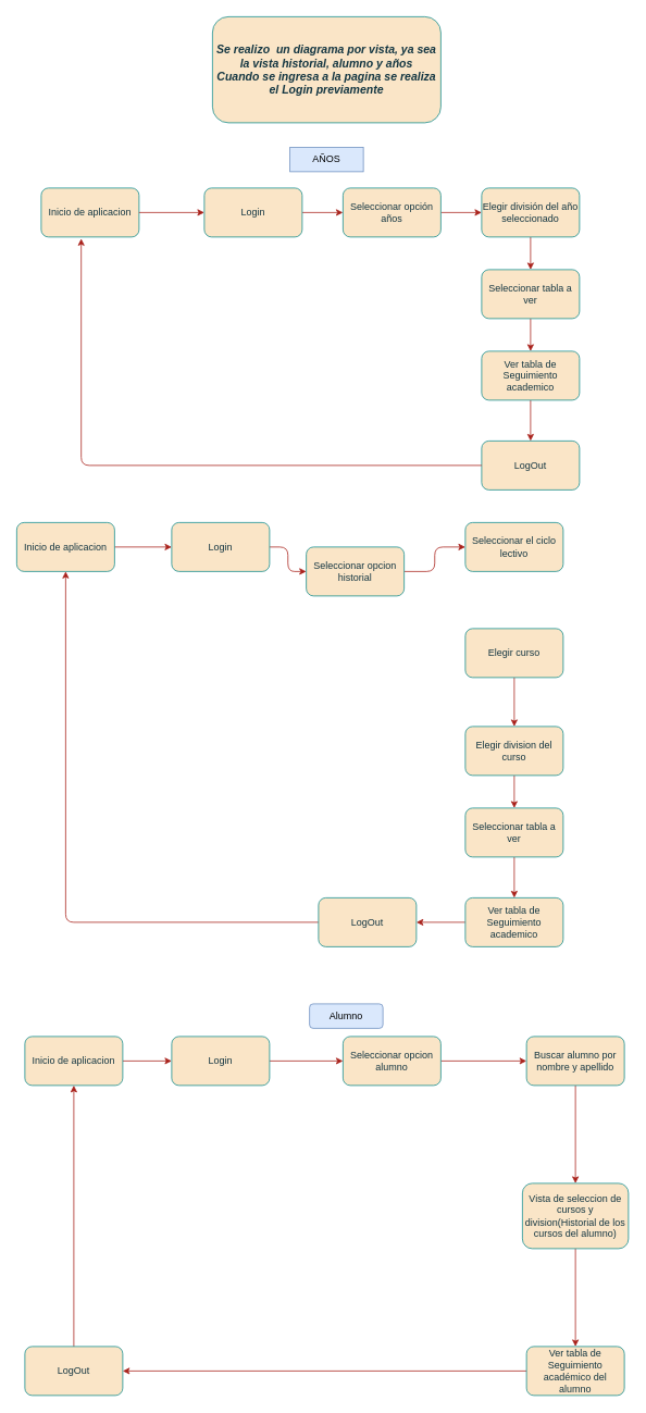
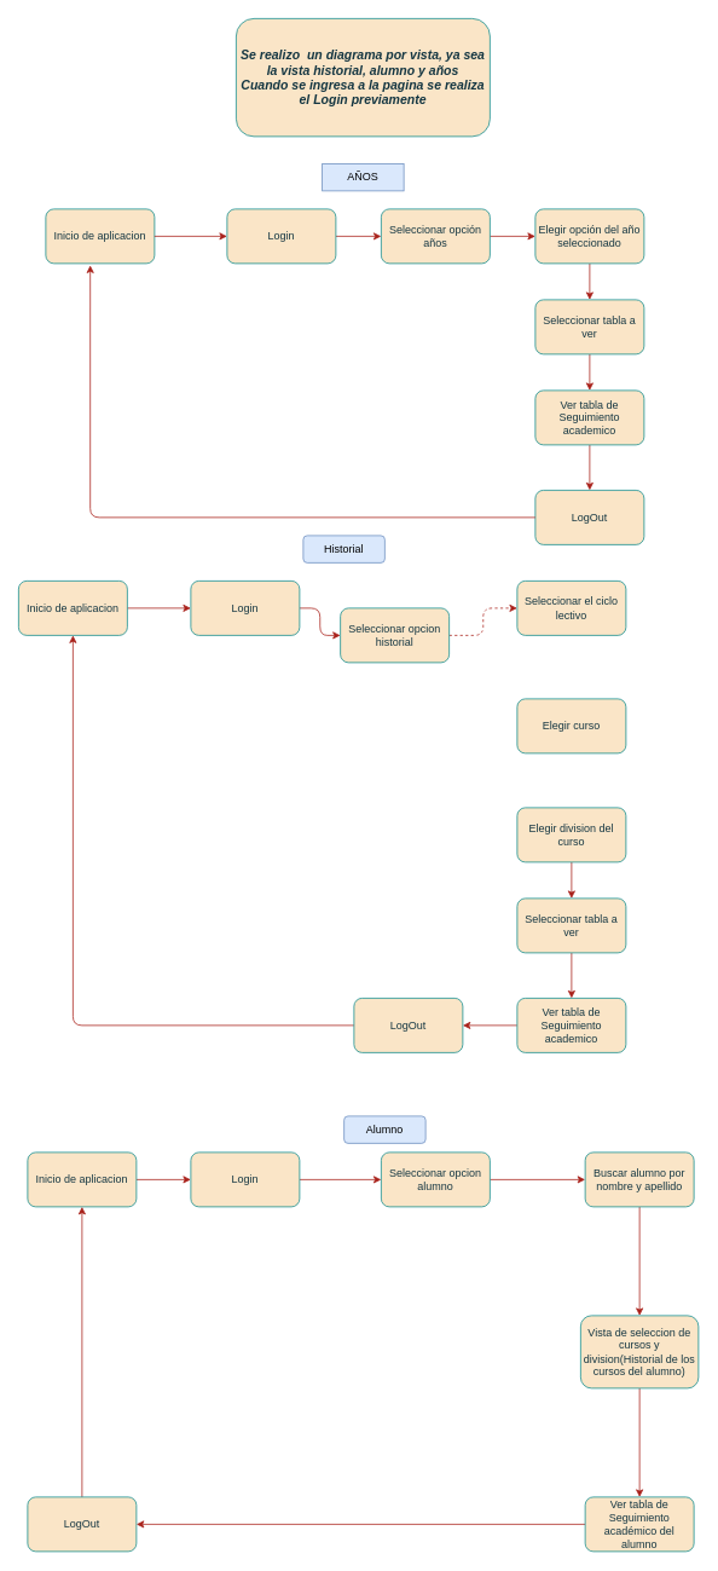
  <mxCell id="0" />
  <mxCell id="1" parent="0" />
  <mxCell id="2" value="Inicio de aplicacion" style="rounded=1;whiteSpace=wrap;html=1;labelBackgroundColor=none;fillColor=#FAE5C7;strokeColor=#0F8B8D;fontColor=#143642;" parent="1" vertex="1"><mxGeometry x="50" y="230" width="120" height="60" as="geometry" /></mxCell>
  <mxCell id="3" value="" style="edgeStyle=orthogonalEdgeStyle;rounded=1;orthogonalLoop=1;jettySize=auto;html=1;labelBackgroundColor=none;strokeColor=#A8201A;fontColor=default;" parent="1" source="4" target="7" edge="1"><mxGeometry relative="1" as="geometry" /></mxCell>
  <mxCell id="4" value="Login" style="rounded=1;whiteSpace=wrap;html=1;labelBackgroundColor=none;fillColor=#FAE5C7;strokeColor=#0F8B8D;fontColor=#143642;" parent="1" vertex="1"><mxGeometry x="250" y="230" width="120" height="60" as="geometry" /></mxCell>
  <mxCell id="5" value="" style="edgeStyle=orthogonalEdgeStyle;rounded=1;orthogonalLoop=1;jettySize=auto;html=1;labelBackgroundColor=none;strokeColor=#A8201A;fontColor=default;" parent="1" source="2" target="4" edge="1"><mxGeometry relative="1" as="geometry" /></mxCell>
  <mxCell id="6" value="" style="edgeStyle=orthogonalEdgeStyle;rounded=1;orthogonalLoop=1;jettySize=auto;html=1;labelBackgroundColor=none;strokeColor=#A8201A;fontColor=default;" parent="1" source="7" target="9" edge="1"><mxGeometry relative="1" as="geometry" /></mxCell>
  <mxCell id="7" value="Seleccionar opción años" style="rounded=1;whiteSpace=wrap;html=1;labelBackgroundColor=none;fillColor=#FAE5C7;strokeColor=#0F8B8D;fontColor=#143642;" parent="1" vertex="1"><mxGeometry x="420" y="230" width="120" height="60" as="geometry" /></mxCell>
  <mxCell id="8" value="" style="edgeStyle=orthogonalEdgeStyle;rounded=1;orthogonalLoop=1;jettySize=auto;html=1;labelBackgroundColor=none;strokeColor=#A8201A;fontColor=default;" parent="1" source="9" target="11" edge="1"><mxGeometry relative="1" as="geometry" /></mxCell>
- <mxCell id="9" value="Elegir división del año seleccionado" style="rounded=1;whiteSpace=wrap;html=1;labelBackgroundColor=none;fillColor=#FAE5C7;strokeColor=#0F8B8D;fontColor=#143642;" parent="1" vertex="1"><mxGeometry x="590" y="230" width="120" height="60" as="geometry" /></mxCell>
+ <mxCell id="9" value="Elegir opción del año seleccionado" style="rounded=1;whiteSpace=wrap;html=1;labelBackgroundColor=none;fillColor=#FAE5C7;strokeColor=#0F8B8D;fontColor=#143642;" parent="1" vertex="1"><mxGeometry x="590" y="230" width="120" height="60" as="geometry" /></mxCell>
  <mxCell id="10" value="" style="edgeStyle=orthogonalEdgeStyle;rounded=1;orthogonalLoop=1;jettySize=auto;html=1;labelBackgroundColor=none;strokeColor=#A8201A;fontColor=default;" parent="1" source="11" target="13" edge="1"><mxGeometry relative="1" as="geometry" /></mxCell>
  <mxCell id="11" value="Seleccionar tabla a ver" style="rounded=1;whiteSpace=wrap;html=1;labelBackgroundColor=none;fillColor=#FAE5C7;strokeColor=#0F8B8D;fontColor=#143642;" parent="1" vertex="1"><mxGeometry x="590" y="330" width="120" height="60" as="geometry" /></mxCell>
  <mxCell id="12" value="" style="edgeStyle=orthogonalEdgeStyle;rounded=1;orthogonalLoop=1;jettySize=auto;html=1;labelBackgroundColor=none;strokeColor=#A8201A;fontColor=default;" parent="1" source="13" target="23" edge="1"><mxGeometry relative="1" as="geometry" /></mxCell>
  <mxCell id="13" value="Ver tabla de Seguimiento academico" style="rounded=1;whiteSpace=wrap;html=1;labelBackgroundColor=none;fillColor=#FAE5C7;strokeColor=#0F8B8D;fontColor=#143642;" parent="1" vertex="1"><mxGeometry x="590" y="430" width="120" height="60" as="geometry" /></mxCell>
  <mxCell id="14" value="" style="edgeStyle=orthogonalEdgeStyle;rounded=1;orthogonalLoop=1;jettySize=auto;html=1;labelBackgroundColor=none;strokeColor=#A8201A;fontColor=default;" parent="1" source="15" target="44" edge="1"><mxGeometry relative="1" as="geometry" /></mxCell>
  <mxCell id="15" value="Inicio de aplicacion" style="rounded=1;whiteSpace=wrap;html=1;labelBackgroundColor=none;fillColor=#FAE5C7;strokeColor=#0F8B8D;fontColor=#143642;" parent="1" vertex="1"><mxGeometry x="20" y="640" width="120" height="60" as="geometry" /></mxCell>
- <mxCell id="16" value="" style="edgeStyle=orthogonalEdgeStyle;rounded=1;orthogonalLoop=1;jettySize=auto;html=1;labelBackgroundColor=none;strokeColor=#A8201A;fontColor=default;" parent="1" source="17" target="18" edge="1"><mxGeometry relative="1" as="geometry" /></mxCell>
+ <mxCell id="16" value="" style="edgeStyle=orthogonalEdgeStyle;rounded=1;orthogonalLoop=1;jettySize=auto;html=1;labelBackgroundColor=none;strokeColor=#A8201A;fontColor=default;dashed=1;" parent="1" source="17" target="18" edge="1"><mxGeometry relative="1" as="geometry" /></mxCell>
  <mxCell id="17" value="Seleccionar opcion historial" style="rounded=1;whiteSpace=wrap;html=1;labelBackgroundColor=none;fillColor=#FAE5C7;strokeColor=#0F8B8D;fontColor=#143642;" parent="1" vertex="1"><mxGeometry x="375" y="670" width="120" height="60" as="geometry" /></mxCell>
  <mxCell id="18" value="Seleccionar el ciclo lectivo" style="rounded=1;whiteSpace=wrap;html=1;labelBackgroundColor=none;fillColor=#FAE5C7;strokeColor=#0F8B8D;fontColor=#143642;" parent="1" vertex="1"><mxGeometry x="570" y="640" width="120" height="60" as="geometry" /></mxCell>
- <mxCell id="19" value="" style="edgeStyle=orthogonalEdgeStyle;rounded=1;orthogonalLoop=1;jettySize=auto;html=1;labelBackgroundColor=none;strokeColor=#A8201A;fontColor=default;" parent="1" source="20" target="22" edge="1"><mxGeometry relative="1" as="geometry" /></mxCell>
  <mxCell id="20" value="Elegir curso" style="rounded=1;whiteSpace=wrap;html=1;labelBackgroundColor=none;fillColor=#FAE5C7;strokeColor=#0F8B8D;fontColor=#143642;" parent="1" vertex="1"><mxGeometry x="570" y="770" width="120" height="60" as="geometry" /></mxCell>
  <mxCell id="21" value="" style="edgeStyle=orthogonalEdgeStyle;rounded=1;hachureGap=4;orthogonalLoop=1;jettySize=auto;html=1;fontFamily=Architects Daughter;fontSource=https%3A%2F%2Ffonts.googleapis.com%2Fcss%3Ffamily%3DArchitects%2BDaughter;fontSize=16;labelBackgroundColor=none;strokeColor=#A8201A;fontColor=default;" parent="1" source="22" target="34" edge="1"><mxGeometry relative="1" as="geometry" /></mxCell>
  <mxCell id="22" value="Elegir division del curso" style="rounded=1;whiteSpace=wrap;html=1;labelBackgroundColor=none;fillColor=#FAE5C7;strokeColor=#0F8B8D;fontColor=#143642;" parent="1" vertex="1"><mxGeometry x="570" y="890" width="120" height="60" as="geometry" /></mxCell>
  <mxCell id="23" value="LogOut" style="rounded=1;whiteSpace=wrap;html=1;labelBackgroundColor=none;fillColor=#FAE5C7;strokeColor=#0F8B8D;fontColor=#143642;" parent="1" vertex="1"><mxGeometry x="590" y="540" width="120" height="60" as="geometry" /></mxCell>
  <mxCell id="24" style="edgeStyle=orthogonalEdgeStyle;rounded=1;orthogonalLoop=1;jettySize=auto;html=1;entryX=0.409;entryY=1.035;entryDx=0;entryDy=0;entryPerimeter=0;labelBackgroundColor=none;strokeColor=#A8201A;fontColor=default;" parent="1" source="23" target="2" edge="1"><mxGeometry relative="1" as="geometry" /></mxCell>
  <mxCell id="25" value="" style="edgeStyle=orthogonalEdgeStyle;rounded=1;orthogonalLoop=1;jettySize=auto;html=1;labelBackgroundColor=none;strokeColor=#A8201A;fontColor=default;" parent="1" source="26" target="46" edge="1"><mxGeometry relative="1" as="geometry" /></mxCell>
  <mxCell id="26" value="Inicio de aplicacion" style="rounded=1;whiteSpace=wrap;html=1;labelBackgroundColor=none;fillColor=#FAE5C7;strokeColor=#0F8B8D;fontColor=#143642;" parent="1" vertex="1"><mxGeometry x="30" y="1270" width="120" height="60" as="geometry" /></mxCell>
  <mxCell id="27" value="" style="edgeStyle=orthogonalEdgeStyle;rounded=1;orthogonalLoop=1;jettySize=auto;html=1;labelBackgroundColor=none;strokeColor=#A8201A;fontColor=default;" parent="1" source="28" target="30" edge="1"><mxGeometry relative="1" as="geometry" /></mxCell>
  <mxCell id="28" value="Seleccionar opcion alumno" style="rounded=1;whiteSpace=wrap;html=1;labelBackgroundColor=none;fillColor=#FAE5C7;strokeColor=#0F8B8D;fontColor=#143642;" parent="1" vertex="1"><mxGeometry x="420" y="1270" width="120" height="60" as="geometry" /></mxCell>
  <mxCell id="29" value="" style="edgeStyle=orthogonalEdgeStyle;rounded=1;orthogonalLoop=1;jettySize=auto;html=1;labelBackgroundColor=none;strokeColor=#A8201A;fontColor=default;" parent="1" source="30" target="40" edge="1"><mxGeometry relative="1" as="geometry" /></mxCell>
  <mxCell id="30" value="Buscar alumno por nombre y apellido" style="rounded=1;whiteSpace=wrap;html=1;labelBackgroundColor=none;fillColor=#FAE5C7;strokeColor=#0F8B8D;fontColor=#143642;" parent="1" vertex="1"><mxGeometry x="645" y="1270" width="120" height="60" as="geometry" /></mxCell>
  <mxCell id="31" style="edgeStyle=orthogonalEdgeStyle;rounded=1;orthogonalLoop=1;jettySize=auto;html=1;entryX=0.5;entryY=1;entryDx=0;entryDy=0;labelBackgroundColor=none;strokeColor=#A8201A;fontColor=default;" parent="1" source="32" target="26" edge="1"><mxGeometry relative="1" as="geometry" /></mxCell>
  <mxCell id="32" value="LogOut" style="rounded=1;whiteSpace=wrap;html=1;labelBackgroundColor=none;fillColor=#FAE5C7;strokeColor=#0F8B8D;fontColor=#143642;" parent="1" vertex="1"><mxGeometry x="30" y="1650" width="120" height="60" as="geometry" /></mxCell>
  <mxCell id="33" value="" style="edgeStyle=orthogonalEdgeStyle;rounded=1;orthogonalLoop=1;jettySize=auto;html=1;labelBackgroundColor=none;strokeColor=#A8201A;fontColor=default;" parent="1" source="34" target="36" edge="1"><mxGeometry relative="1" as="geometry" /></mxCell>
  <mxCell id="34" value="Seleccionar tabla a ver" style="rounded=1;whiteSpace=wrap;html=1;labelBackgroundColor=none;fillColor=#FAE5C7;strokeColor=#0F8B8D;fontColor=#143642;" parent="1" vertex="1"><mxGeometry x="570" y="990" width="120" height="60" as="geometry" /></mxCell>
  <mxCell id="35" value="" style="edgeStyle=orthogonalEdgeStyle;rounded=1;orthogonalLoop=1;jettySize=auto;html=1;labelBackgroundColor=none;strokeColor=#A8201A;fontColor=default;" parent="1" source="36" target="38" edge="1"><mxGeometry relative="1" as="geometry" /></mxCell>
  <mxCell id="36" value="Ver tabla de Seguimiento academico" style="rounded=1;whiteSpace=wrap;html=1;labelBackgroundColor=none;fillColor=#FAE5C7;strokeColor=#0F8B8D;fontColor=#143642;" parent="1" vertex="1"><mxGeometry x="570" y="1100" width="120" height="60" as="geometry" /></mxCell>
  <mxCell id="37" style="edgeStyle=orthogonalEdgeStyle;rounded=1;orthogonalLoop=1;jettySize=auto;html=1;entryX=0.5;entryY=1;entryDx=0;entryDy=0;labelBackgroundColor=none;strokeColor=#A8201A;fontColor=default;" parent="1" source="38" target="15" edge="1"><mxGeometry relative="1" as="geometry" /></mxCell>
  <mxCell id="38" value="LogOut" style="rounded=1;whiteSpace=wrap;html=1;labelBackgroundColor=none;fillColor=#FAE5C7;strokeColor=#0F8B8D;fontColor=#143642;" parent="1" vertex="1"><mxGeometry x="390" y="1100" width="120" height="60" as="geometry" /></mxCell>
  <mxCell id="39" value="" style="edgeStyle=orthogonalEdgeStyle;rounded=1;orthogonalLoop=1;jettySize=auto;html=1;labelBackgroundColor=none;strokeColor=#A8201A;fontColor=default;" parent="1" source="40" target="42" edge="1"><mxGeometry relative="1" as="geometry" /></mxCell>
  <mxCell id="40" value="Vista de seleccion de cursos y division(Historial de los cursos del alumno)" style="rounded=1;whiteSpace=wrap;html=1;labelBackgroundColor=none;fillColor=#FAE5C7;strokeColor=#0F8B8D;fontColor=#143642;" parent="1" vertex="1"><mxGeometry x="640" y="1450" width="130" height="80" as="geometry" /></mxCell>
  <mxCell id="41" style="edgeStyle=orthogonalEdgeStyle;rounded=1;orthogonalLoop=1;jettySize=auto;html=1;entryX=1;entryY=0.5;entryDx=0;entryDy=0;labelBackgroundColor=none;strokeColor=#A8201A;fontColor=default;" parent="1" source="42" target="32" edge="1"><mxGeometry relative="1" as="geometry" /></mxCell>
  <mxCell id="42" value="Ver tabla de Seguimiento académico del alumno" style="rounded=1;whiteSpace=wrap;html=1;labelBackgroundColor=none;fillColor=#FAE5C7;strokeColor=#0F8B8D;fontColor=#143642;" parent="1" vertex="1"><mxGeometry x="645" y="1650" width="120" height="60" as="geometry" /></mxCell>
  <mxCell id="43" value="" style="edgeStyle=orthogonalEdgeStyle;rounded=1;orthogonalLoop=1;jettySize=auto;html=1;labelBackgroundColor=none;strokeColor=#A8201A;fontColor=default;" parent="1" source="44" target="17" edge="1"><mxGeometry relative="1" as="geometry" /></mxCell>
  <mxCell id="44" value="Login" style="rounded=1;whiteSpace=wrap;html=1;labelBackgroundColor=none;fillColor=#FAE5C7;strokeColor=#0F8B8D;fontColor=#143642;" parent="1" vertex="1"><mxGeometry x="210" y="640" width="120" height="60" as="geometry" /></mxCell>
  <mxCell id="45" value="" style="edgeStyle=orthogonalEdgeStyle;rounded=1;orthogonalLoop=1;jettySize=auto;html=1;labelBackgroundColor=none;strokeColor=#A8201A;fontColor=default;" parent="1" source="46" target="28" edge="1"><mxGeometry relative="1" as="geometry" /></mxCell>
  <mxCell id="46" value="Login" style="rounded=1;whiteSpace=wrap;html=1;labelBackgroundColor=none;fillColor=#FAE5C7;strokeColor=#0F8B8D;fontColor=#143642;" parent="1" vertex="1"><mxGeometry x="210" y="1270" width="120" height="60" as="geometry" /></mxCell>
  <mxCell id="47" value="&lt;div&gt;&lt;b&gt;&lt;font style=&quot;font-size: 14px;&quot;&gt;&lt;i&gt;Se realizo&amp;nbsp; un diagrama por vista, ya sea la vista historial, alumno y años&lt;/i&gt;&lt;/font&gt;&lt;/b&gt;&lt;/div&gt;&lt;div&gt;&lt;b&gt;&lt;font style=&quot;font-size: 14px;&quot;&gt;&lt;i&gt;Cuando se ingresa a la pagina se realiza el Login previamente&lt;br&gt;&lt;/i&gt;&lt;/font&gt;&lt;/b&gt;&lt;/div&gt;" style="rounded=1;whiteSpace=wrap;html=1;fillColor=#FAE5C7;strokeColor=#0F8B8D;labelBackgroundColor=none;fontColor=#143642;" vertex="1" parent="1"><mxGeometry x="260" y="20" width="280" height="130" as="geometry" /></mxCell>
  <mxCell id="48" value="AÑOS" style="whiteSpace=wrap;html=1;fillColor=#dae8fc;strokeColor=#6c8ebf;labelBackgroundColor=none;rounded=0;" vertex="1" parent="1"><mxGeometry x="355" y="180" width="90" height="30" as="geometry" /></mxCell>
+ <mxCell id="49" value="Historial" style="rounded=1;whiteSpace=wrap;html=1;fillColor=#dae8fc;strokeColor=#6c8ebf;labelBackgroundColor=none;" vertex="1" parent="1"><mxGeometry x="334" y="590" width="90" height="30" as="geometry" /></mxCell>
  <mxCell id="50" value="Alumno" style="rounded=1;whiteSpace=wrap;html=1;fillColor=#dae8fc;strokeColor=#6c8ebf;labelBackgroundColor=none;" vertex="1" parent="1"><mxGeometry x="379" y="1230" width="90" height="30" as="geometry" /></mxCell>
